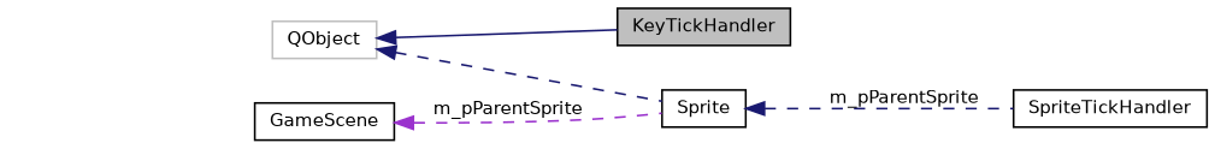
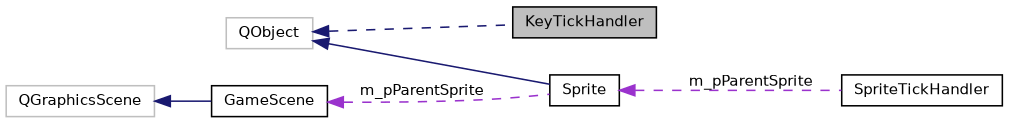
  digraph {
    rankdir=LR
    node [color=black fillcolor=white fontname=Helvetica fontsize=10 shape=record style=filled]
    edge [color=midnightblue dir=back fontname=Helvetica fontsize=10 labelfontname=Helvetica labelfontsize=10 style=solid]
    n1 [fillcolor=grey75 fontcolor=black height=0.2 label=KeyTickHandler width=0.4]
    n2 [color=grey75 height=0.2 label=QObject width=0.4]
    n3 [height=0.2 label=Sprite width=0.4]
    n4 [height=0.2 label=SpriteTickHandler width=0.4]
    n5 [height=0.2 label=GameScene width=0.4]
-   n2 -> n1
-   n2 -> n3 [style=dashed]
-   n3 -> n4 [label=" m_pParentSprite" style=dashed]
+   n6 [color=grey75 height=0.2 label=QGraphicsScene width=0.4]
+   n2 -> n1 [style=dashed]
+   n2 -> n3
+   n3 -> n4 [color=darkorchid3 label=" m_pParentSprite" style=dashed]
    n5 -> n3 [color=darkorchid3 label=" m_pParentSprite" style=dashed]
+   n6 -> n5
  }
